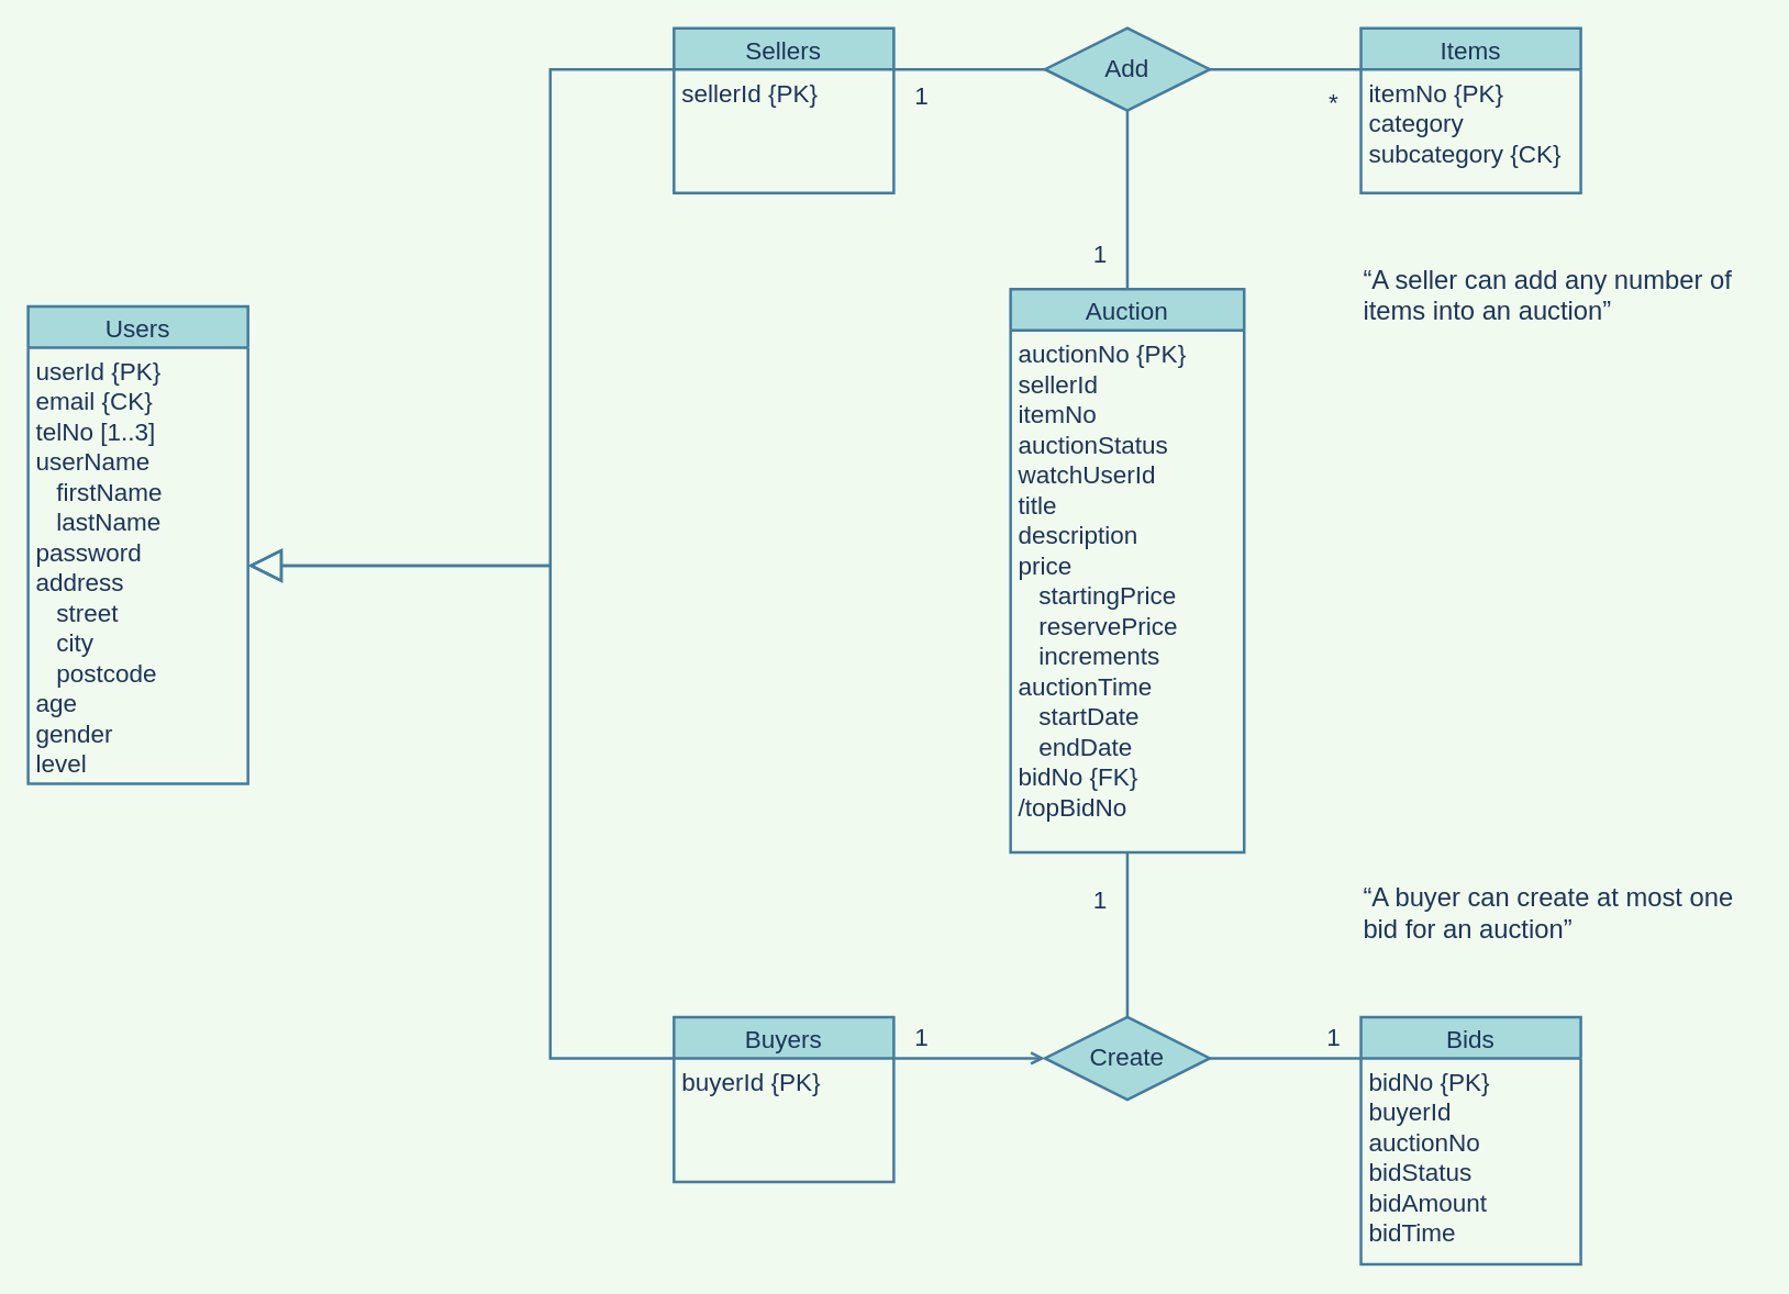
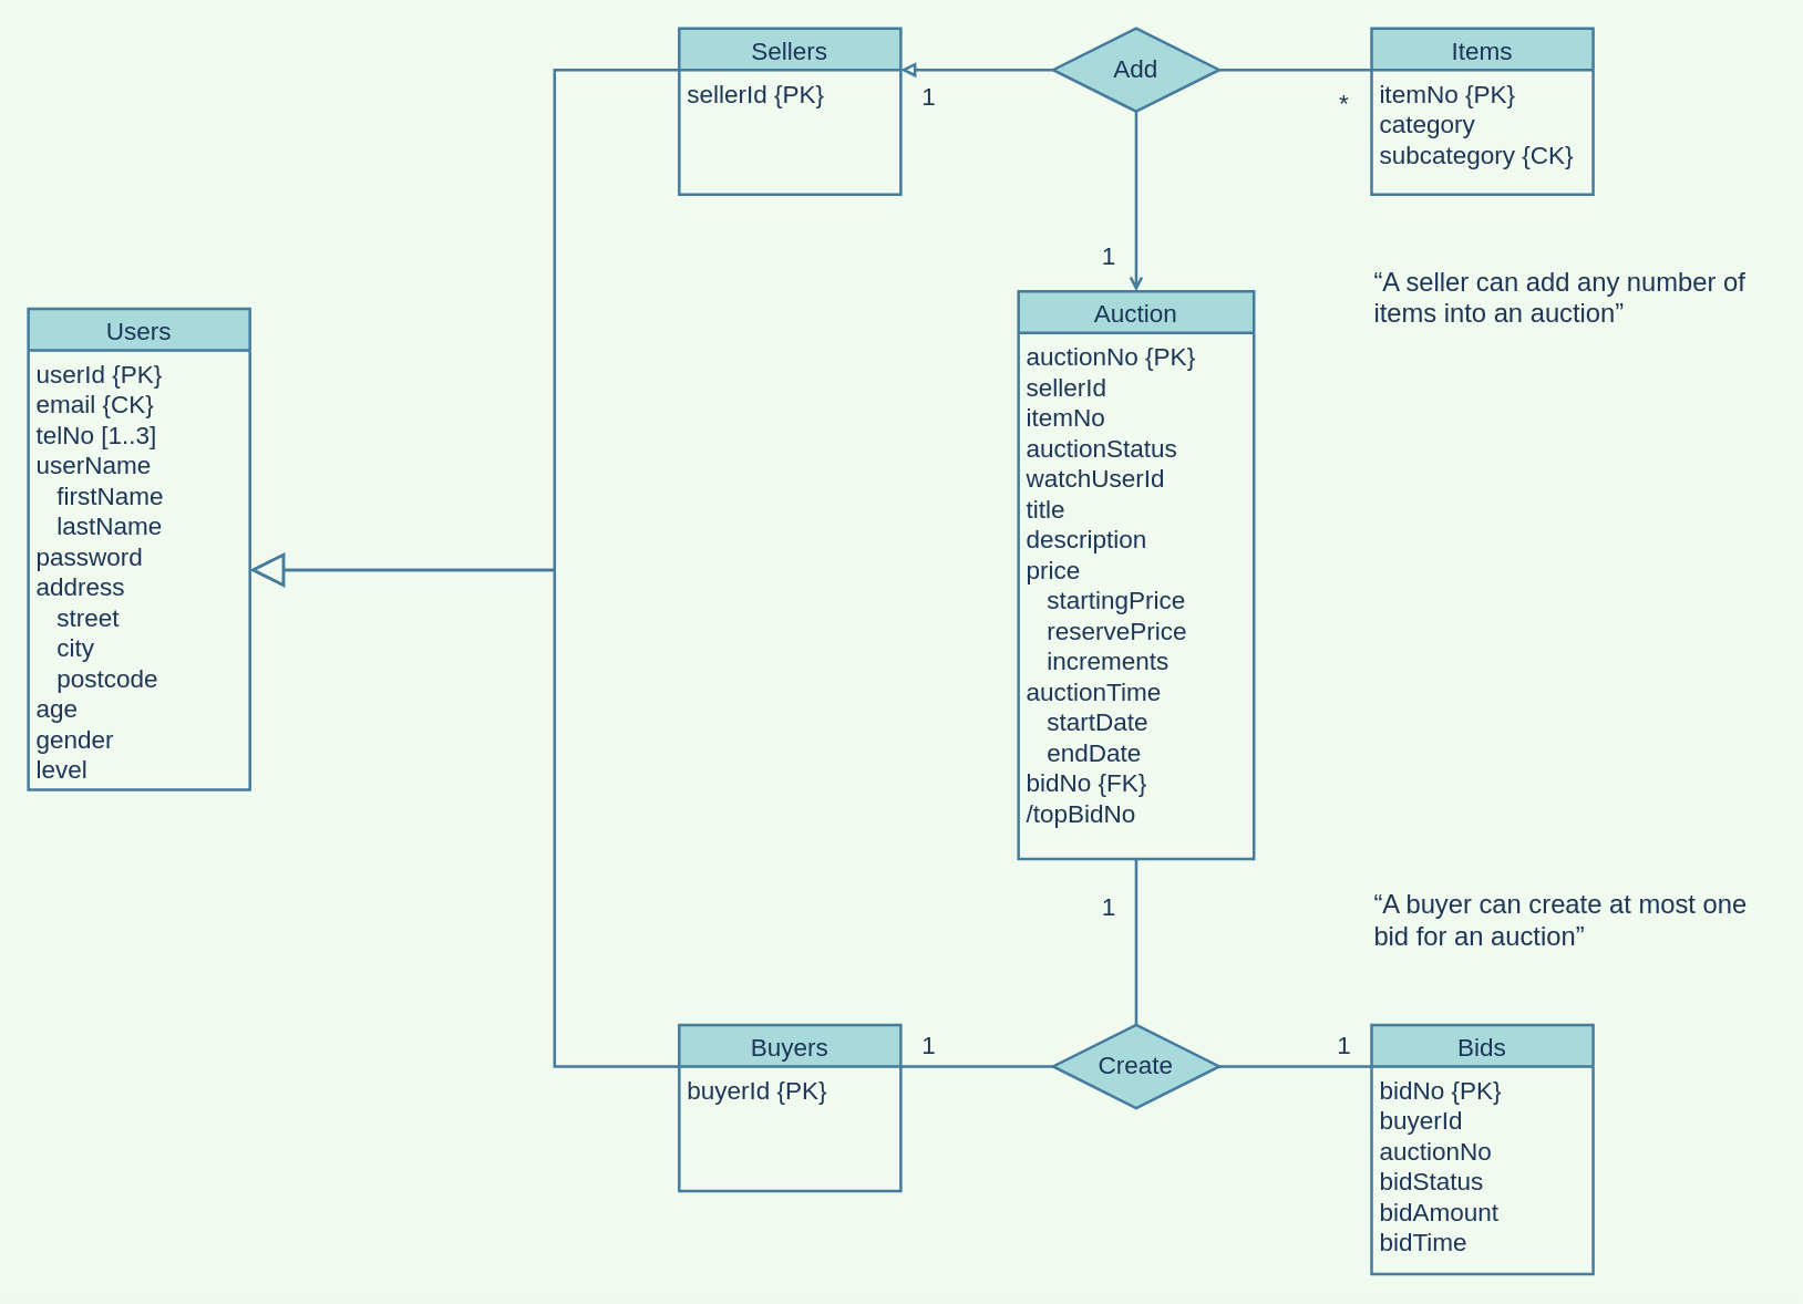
  <mxCell id="0" />
  <mxCell id="1" parent="0" />
  <mxCell id="2" style="edgeStyle=none;orthogonalLoop=1;jettySize=auto;html=1;exitX=1;exitY=0.5;exitDx=0;exitDy=0;entryX=0;entryY=0;entryDx=0;entryDy=0;startArrow=none;startFill=0;endArrow=none;endFill=0;strokeWidth=2;fontSize=18;labelBackgroundColor=#F1FAEE;strokeColor=#457B9D;fontColor=#1D3557;" parent="1" source="4" target="30" edge="1"><mxGeometry relative="1" as="geometry" /></mxCell>
  <mxCell id="3" style="edgeStyle=none;orthogonalLoop=1;jettySize=auto;html=1;exitX=0.5;exitY=0;exitDx=0;exitDy=0;entryX=0.5;entryY=1;entryDx=0;entryDy=0;startArrow=none;startFill=0;endArrow=none;endFill=0;strokeWidth=2;fontSize=18;labelBackgroundColor=#F1FAEE;strokeColor=#457B9D;fontColor=#1D3557;" parent="1" source="4" target="22" edge="1"><mxGeometry relative="1" as="geometry" /></mxCell>
  <mxCell id="4" value="Create" style="shape=rhombus;perimeter=rhombusPerimeter;whiteSpace=wrap;html=1;align=center;strokeColor=#457B9D;strokeWidth=2;fontSize=18;fillColor=#A8DADC;fontColor=#1D3557;" parent="1" vertex="1"><mxGeometry x="760" y="740" width="120" height="60" as="geometry" /></mxCell>
- <mxCell id="5" style="edgeStyle=none;orthogonalLoop=1;jettySize=auto;html=1;exitX=0;exitY=0.5;exitDx=0;exitDy=0;entryX=1;entryY=0;entryDx=0;entryDy=0;startArrow=none;startFill=0;endArrow=none;endFill=0;strokeWidth=2;fontSize=18;labelBackgroundColor=#F1FAEE;strokeColor=#457B9D;fontColor=#1D3557;" parent="1" source="8" target="25" edge="1"><mxGeometry relative="1" as="geometry" /></mxCell>
+ <mxCell id="5" style="edgeStyle=none;orthogonalLoop=1;jettySize=auto;html=1;exitX=0;exitY=0.5;exitDx=0;exitDy=0;entryX=1;entryY=0;entryDx=0;entryDy=0;startArrow=none;startFill=0;endArrow=block;endFill=0;strokeWidth=2;fontSize=18;labelBackgroundColor=#F1FAEE;strokeColor=#457B9D;fontColor=#1D3557;" parent="1" source="8" target="25" edge="1"><mxGeometry relative="1" as="geometry" /></mxCell>
  <mxCell id="6" style="edgeStyle=none;orthogonalLoop=1;jettySize=auto;html=1;exitX=1;exitY=0.5;exitDx=0;exitDy=0;entryX=0;entryY=0;entryDx=0;entryDy=0;startArrow=none;startFill=0;endArrow=none;endFill=0;strokeWidth=2;fontSize=18;labelBackgroundColor=#F1FAEE;strokeColor=#457B9D;fontColor=#1D3557;" parent="1" source="8" target="27" edge="1"><mxGeometry relative="1" as="geometry" /></mxCell>
- <mxCell id="7" style="edgeStyle=none;orthogonalLoop=1;jettySize=auto;html=1;exitX=0.5;exitY=1;exitDx=0;exitDy=0;startArrow=none;startFill=0;endArrow=none;endFill=0;strokeWidth=2;fontSize=18;entryX=0.5;entryY=0;entryDx=0;entryDy=0;labelBackgroundColor=#F1FAEE;strokeColor=#457B9D;fontColor=#1D3557;" parent="1" source="8" target="22" edge="1"><mxGeometry relative="1" as="geometry"><mxPoint x="820" y="150" as="targetPoint" /></mxGeometry></mxCell>
+ <mxCell id="7" style="edgeStyle=none;orthogonalLoop=1;jettySize=auto;html=1;exitX=0.5;exitY=1;exitDx=0;exitDy=0;startArrow=none;startFill=0;endArrow=open;endFill=0;strokeWidth=2;fontSize=18;entryX=0.5;entryY=0;entryDx=0;entryDy=0;labelBackgroundColor=#F1FAEE;strokeColor=#457B9D;fontColor=#1D3557;" parent="1" source="8" target="22" edge="1"><mxGeometry relative="1" as="geometry"><mxPoint x="820" y="150" as="targetPoint" /></mxGeometry></mxCell>
  <mxCell id="8" value="Add" style="shape=rhombus;perimeter=rhombusPerimeter;whiteSpace=wrap;html=1;align=center;strokeColor=#457B9D;strokeWidth=2;fontSize=18;fillColor=#A8DADC;fontColor=#1D3557;" parent="1" vertex="1"><mxGeometry x="760" y="20" width="120" height="60" as="geometry" /></mxCell>
  <mxCell id="9" style="edgeStyle=orthogonalEdgeStyle;orthogonalLoop=1;jettySize=auto;html=1;exitX=0;exitY=0;exitDx=0;exitDy=0;entryX=1;entryY=0.5;entryDx=0;entryDy=0;startArrow=none;startFill=0;endArrow=block;endFill=0;fontSize=18;strokeWidth=2;endSize=20;rounded=0;labelBackgroundColor=#F1FAEE;strokeColor=#457B9D;fontColor=#1D3557;" parent="1" source="25" target="21" edge="1"><mxGeometry relative="1" as="geometry"><Array as="points"><mxPoint x="400" y="50" /><mxPoint x="400" y="411" /></Array></mxGeometry></mxCell>
- <mxCell id="10" style="orthogonalLoop=1;jettySize=auto;html=1;exitX=1;exitY=0;exitDx=0;exitDy=0;entryX=0;entryY=0.5;entryDx=0;entryDy=0;startArrow=none;startFill=0;endArrow=open;endFill=0;strokeWidth=2;fontSize=18;labelBackgroundColor=#F1FAEE;strokeColor=#457B9D;fontColor=#1D3557;" parent="1" source="32" target="4" edge="1"><mxGeometry relative="1" as="geometry" /></mxCell>
+ <mxCell id="10" style="orthogonalLoop=1;jettySize=auto;html=1;exitX=1;exitY=0;exitDx=0;exitDy=0;entryX=0;entryY=0.5;entryDx=0;entryDy=0;startArrow=none;startFill=0;endArrow=none;endFill=0;strokeWidth=2;fontSize=18;labelBackgroundColor=#F1FAEE;strokeColor=#457B9D;fontColor=#1D3557;" parent="1" source="32" target="4" edge="1"><mxGeometry relative="1" as="geometry" /></mxCell>
  <mxCell id="11" style="edgeStyle=orthogonalEdgeStyle;orthogonalLoop=1;jettySize=auto;html=1;exitX=0;exitY=0;exitDx=0;exitDy=0;entryX=1;entryY=0.5;entryDx=0;entryDy=0;startArrow=none;startFill=0;endArrow=block;endFill=0;strokeWidth=2;fontSize=18;endSize=20;rounded=0;labelBackgroundColor=#F1FAEE;strokeColor=#457B9D;fontColor=#1D3557;" parent="1" source="32" target="21" edge="1"><mxGeometry relative="1" as="geometry"><Array as="points"><mxPoint x="400" y="770" /><mxPoint x="400" y="411" /></Array></mxGeometry></mxCell>
  <mxCell id="12" value="1" style="text;html=1;align=center;verticalAlign=middle;resizable=0;points=[];autosize=1;fontSize=18;fontColor=#1D3557;" parent="1" vertex="1"><mxGeometry x="785" y="170" width="30" height="30" as="geometry" /></mxCell>
  <mxCell id="13" value="*" style="text;html=1;align=center;verticalAlign=middle;resizable=0;points=[];autosize=1;fontSize=18;fontColor=#1D3557;" parent="1" vertex="1"><mxGeometry x="960" y="60" width="20" height="30" as="geometry" /></mxCell>
  <mxCell id="14" value="1" style="text;html=1;align=center;verticalAlign=middle;resizable=0;points=[];autosize=1;fontSize=18;fontColor=#1D3557;" parent="1" vertex="1"><mxGeometry x="655" y="55" width="30" height="30" as="geometry" /></mxCell>
  <mxCell id="15" value="1" style="text;html=1;align=center;verticalAlign=middle;resizable=0;points=[];autosize=1;fontSize=18;fontColor=#1D3557;" parent="1" vertex="1"><mxGeometry x="655" y="740" width="30" height="30" as="geometry" /></mxCell>
  <mxCell id="16" value="1" style="text;html=1;align=center;verticalAlign=middle;resizable=0;points=[];autosize=1;fontSize=18;fontColor=#1D3557;" parent="1" vertex="1"><mxGeometry x="785" y="640" width="30" height="30" as="geometry" /></mxCell>
  <mxCell id="17" value="1" style="text;html=1;align=center;verticalAlign=middle;resizable=0;points=[];autosize=1;fontSize=18;fontColor=#1D3557;" parent="1" vertex="1"><mxGeometry x="955" y="740" width="30" height="30" as="geometry" /></mxCell>
  <mxCell id="18" value="&lt;div style=&quot;font-size: 19px&quot;&gt;&lt;font style=&quot;font-size: 19px&quot;&gt;“A seller can add&amp;nbsp;&lt;span&gt;any number of&amp;nbsp;&lt;/span&gt;&lt;/font&gt;&lt;/div&gt;&lt;div style=&quot;font-size: 19px&quot;&gt;&lt;font style=&quot;font-size: 19px&quot;&gt;&lt;span&gt;items into an auction&lt;/span&gt;&lt;span&gt;”&lt;/span&gt;&lt;/font&gt;&lt;/div&gt;" style="text;html=1;align=left;verticalAlign=middle;resizable=0;points=[];autosize=1;fontSize=18;fontColor=#1D3557;" parent="1" vertex="1"><mxGeometry x="990" y="190" width="290" height="50" as="geometry" /></mxCell>
  <mxCell id="19" value="&lt;div style=&quot;font-size: 19px&quot;&gt;&lt;font style=&quot;font-size: 19px&quot;&gt;“A buyer can create at most&amp;nbsp;&lt;span&gt;one&amp;nbsp;&lt;/span&gt;&lt;/font&gt;&lt;/div&gt;&lt;div style=&quot;font-size: 19px&quot;&gt;&lt;font style=&quot;font-size: 19px&quot;&gt;&lt;span&gt;bid&amp;nbsp;&lt;/span&gt;&lt;/font&gt;&lt;span&gt;for an auction”&lt;/span&gt;&lt;/div&gt;" style="text;html=1;align=left;verticalAlign=middle;resizable=0;points=[];autosize=1;fontSize=18;fontColor=#1D3557;" parent="1" vertex="1"><mxGeometry x="990" y="640" width="290" height="50" as="geometry" /></mxCell>
  <mxCell id="20" value="Users" style="swimlane;childLayout=stackLayout;horizontal=1;startSize=30;horizontalStack=0;fontSize=18;fontStyle=0;strokeWidth=2;resizeParent=0;resizeLast=1;shadow=0;dashed=0;align=center;fillColor=#A8DADC;strokeColor=#457B9D;fontColor=#1D3557;" parent="1" vertex="1"><mxGeometry x="20" y="222.5" width="160" height="347.5" as="geometry" /></mxCell>
  <mxCell id="21" value="userId {PK}&#10;email {CK}&#10;telNo [1..3]&#10;userName&#10;   firstName&#10;   lastName&#10;password&#10;address&#10;   street&#10;   city&#10;   postcode&#10;age&#10;gender&#10;level" style="align=left;strokeColor=none;fillColor=none;spacingLeft=4;fontSize=18;verticalAlign=top;resizable=0;rotatable=0;part=1;fontStyle=0;fontColor=#1D3557;" parent="20" vertex="1"><mxGeometry y="30" width="160" height="317.5" as="geometry" /></mxCell>
  <mxCell id="22" value="Auction" style="swimlane;childLayout=stackLayout;horizontal=1;startSize=30;horizontalStack=0;fontSize=18;fontStyle=0;strokeWidth=2;resizeParent=0;resizeLast=1;shadow=0;dashed=0;align=center;fillColor=#A8DADC;strokeColor=#457B9D;fontColor=#1D3557;" parent="1" vertex="1"><mxGeometry x="735" y="210" width="170" height="410" as="geometry" /></mxCell>
  <mxCell id="23" value="auctionNo {PK}&#10;sellerId&#10;itemNo&#10;auctionStatus&#10;watchUserId&#10;title&#10;description&#10;price&#10;   startingPrice&#10;   reservePrice&#10;   increments&#10;auctionTime&#10;   startDate&#10;   endDate&#10;bidNo {FK}&#10;/topBidNo" style="align=left;strokeColor=none;fillColor=none;spacingLeft=4;fontSize=18;verticalAlign=top;resizable=0;rotatable=0;part=1;fontStyle=0;fontColor=#1D3557;" parent="22" vertex="1"><mxGeometry y="30" width="170" height="380" as="geometry" /></mxCell>
  <mxCell id="24" value="Sellers" style="swimlane;childLayout=stackLayout;horizontal=1;startSize=30;horizontalStack=0;fontSize=18;fontStyle=0;strokeWidth=2;resizeParent=0;resizeLast=1;shadow=0;dashed=0;align=center;fillColor=#A8DADC;strokeColor=#457B9D;fontColor=#1D3557;" parent="1" vertex="1"><mxGeometry x="490" y="20" width="160" height="120" as="geometry" /></mxCell>
  <mxCell id="25" value="sellerId {PK}" style="align=left;strokeColor=none;fillColor=none;spacingLeft=4;fontSize=18;verticalAlign=top;resizable=0;rotatable=0;part=1;fontColor=#1D3557;" parent="24" vertex="1"><mxGeometry y="30" width="160" height="90" as="geometry" /></mxCell>
  <mxCell id="26" value="Items" style="swimlane;childLayout=stackLayout;horizontal=1;startSize=30;horizontalStack=0;fontSize=18;fontStyle=0;strokeWidth=2;resizeParent=0;resizeLast=1;shadow=0;dashed=0;align=center;fillColor=#A8DADC;strokeColor=#457B9D;fontColor=#1D3557;" parent="1" vertex="1"><mxGeometry x="990" y="20" width="160" height="120" as="geometry" /></mxCell>
  <mxCell id="27" value="itemNo {PK}&#10;category &#10;subcategory {CK}" style="align=left;strokeColor=none;fillColor=none;spacingLeft=4;fontSize=18;verticalAlign=top;resizable=0;rotatable=0;part=1;fontStyle=0;fontColor=#1D3557;" parent="26" vertex="1"><mxGeometry y="30" width="160" height="90" as="geometry" /></mxCell>
  <mxCell id="28" style="edgeStyle=orthogonalEdgeStyle;orthogonalLoop=1;jettySize=auto;html=1;exitX=0.5;exitY=1;exitDx=0;exitDy=0;startArrow=none;startFill=0;endArrow=none;endFill=0;strokeColor=#457B9D;fontStyle=0;labelBackgroundColor=#F1FAEE;fontColor=#1D3557;" parent="26" source="27" target="27" edge="1"><mxGeometry relative="1" as="geometry" /></mxCell>
  <mxCell id="29" value="Bids" style="swimlane;childLayout=stackLayout;horizontal=1;startSize=30;horizontalStack=0;fontSize=18;fontStyle=0;strokeWidth=2;resizeParent=0;resizeLast=1;shadow=0;dashed=0;align=center;fillColor=#A8DADC;strokeColor=#457B9D;fontColor=#1D3557;" parent="1" vertex="1"><mxGeometry x="990" y="740" width="160" height="180" as="geometry" /></mxCell>
  <mxCell id="30" value="bidNo {PK}&#10;buyerId&#10;auctionNo&#10;bidStatus&#10;bidAmount&#10;bidTime" style="align=left;strokeColor=none;fillColor=none;spacingLeft=4;fontSize=18;verticalAlign=top;resizable=0;rotatable=0;part=1;fontStyle=0;fontColor=#1D3557;" parent="29" vertex="1"><mxGeometry y="30" width="160" height="150" as="geometry" /></mxCell>
  <mxCell id="31" value="Buyers" style="swimlane;childLayout=stackLayout;horizontal=1;startSize=30;horizontalStack=0;fontSize=18;fontStyle=0;strokeWidth=2;resizeParent=0;resizeLast=1;shadow=0;dashed=0;align=center;fillColor=#A8DADC;strokeColor=#457B9D;fontColor=#1D3557;" parent="1" vertex="1"><mxGeometry x="490" y="740" width="160" height="120" as="geometry" /></mxCell>
  <mxCell id="32" value="buyerId {PK}" style="align=left;strokeColor=none;fillColor=none;spacingLeft=4;fontSize=18;verticalAlign=top;resizable=0;rotatable=0;part=1;fontColor=#1D3557;" parent="31" vertex="1"><mxGeometry y="30" width="160" height="90" as="geometry" /></mxCell>
